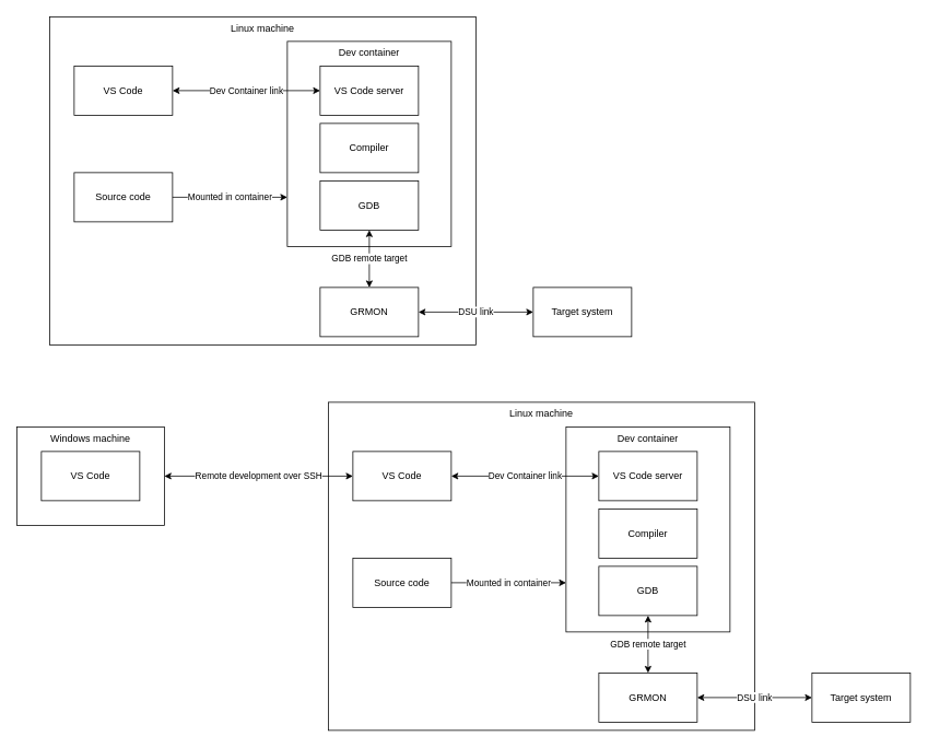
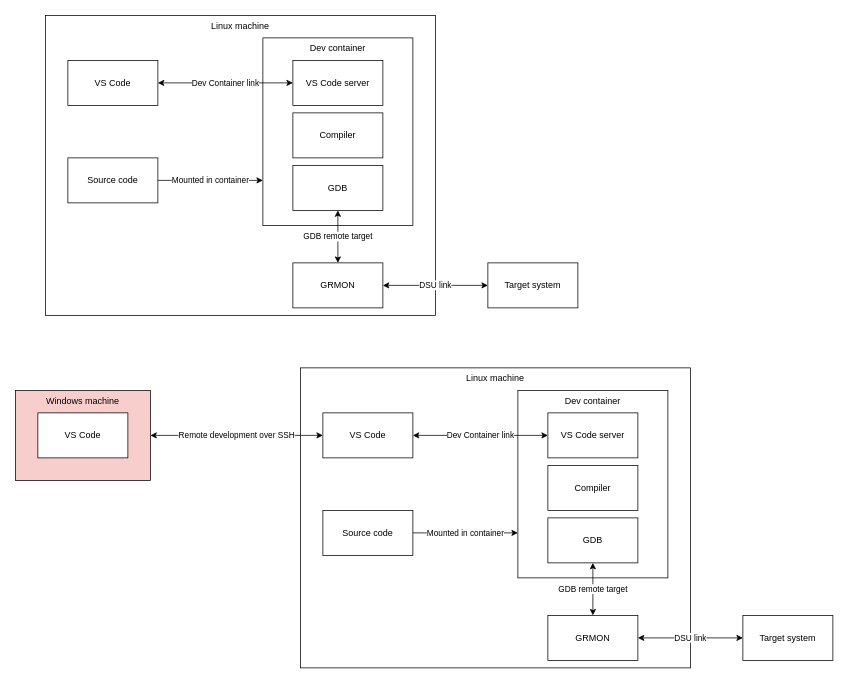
  <mxCell id="0" />
  <mxCell id="1" parent="0" />
  <mxCell id="2" value="Linux machine" style="rounded=0;whiteSpace=wrap;html=1;verticalAlign=top;align=center;" vertex="1" parent="1"><mxGeometry x="60" y="20" width="520" height="400" as="geometry" /></mxCell>
  <mxCell id="3" value="VS Code" style="rounded=0;whiteSpace=wrap;html=1;" vertex="1" parent="1"><mxGeometry x="90" y="80" width="120" height="60" as="geometry" /></mxCell>
  <mxCell id="4" value="GRMON" style="rounded=0;whiteSpace=wrap;html=1;" vertex="1" parent="1"><mxGeometry x="390" y="350" width="120" height="60" as="geometry" /></mxCell>
  <mxCell id="5" value="Source code" style="rounded=0;whiteSpace=wrap;html=1;" vertex="1" parent="1"><mxGeometry x="90" y="210" width="120" height="60" as="geometry" /></mxCell>
  <mxCell id="6" value="Dev container" style="rounded=0;whiteSpace=wrap;html=1;align=center;verticalAlign=top;" vertex="1" parent="1"><mxGeometry x="350" y="50" width="200" height="250" as="geometry" /></mxCell>
  <mxCell id="7" value="DSU link" style="endArrow=classic;startArrow=classic;html=1;rounded=0;exitX=1;exitY=0.5;exitDx=0;exitDy=0;entryX=0;entryY=0.5;entryDx=0;entryDy=0;" edge="1" parent="1" source="4" target="8"><mxGeometry width="50" height="50" relative="1" as="geometry"><mxPoint x="1140" y="420" as="sourcePoint" /><mxPoint x="1190" y="370" as="targetPoint" /></mxGeometry></mxCell>
  <mxCell id="8" value="Target system" style="rounded=0;whiteSpace=wrap;html=1;" vertex="1" parent="1"><mxGeometry x="650" y="350" width="120" height="60" as="geometry" /></mxCell>
- <mxCell id="9" value="Windows machine" style="rounded=0;whiteSpace=wrap;html=1;verticalAlign=top;align=center;" vertex="1" parent="1"><mxGeometry x="20" y="520" width="180" height="120" as="geometry" /></mxCell>
+ <mxCell id="9" value="Windows machine" style="rounded=0;whiteSpace=wrap;html=1;verticalAlign=top;align=center;fillColor=#f8cecc;" vertex="1" parent="1"><mxGeometry x="20" y="520" width="180" height="120" as="geometry" /></mxCell>
  <mxCell id="10" value="VS Code" style="rounded=0;whiteSpace=wrap;html=1;" vertex="1" parent="1"><mxGeometry x="50" y="550" width="120" height="60" as="geometry" /></mxCell>
  <mxCell id="11" value="Compiler" style="rounded=0;whiteSpace=wrap;html=1;" vertex="1" parent="1"><mxGeometry x="390" y="150" width="120" height="60" as="geometry" /></mxCell>
  <mxCell id="12" value="GDB" style="rounded=0;whiteSpace=wrap;html=1;" vertex="1" parent="1"><mxGeometry x="390" y="220" width="120" height="60" as="geometry" /></mxCell>
  <mxCell id="13" value="VS Code server" style="rounded=0;whiteSpace=wrap;html=1;" vertex="1" parent="1"><mxGeometry x="390" y="80" width="120" height="60" as="geometry" /></mxCell>
  <mxCell id="14" value="Dev Container link" style="endArrow=classic;startArrow=classic;html=1;rounded=0;exitX=1;exitY=0.5;exitDx=0;exitDy=0;" edge="1" parent="1" source="3" target="13"><mxGeometry width="50" height="50" relative="1" as="geometry"><mxPoint x="420" y="320" as="sourcePoint" /><mxPoint x="470" y="270" as="targetPoint" /></mxGeometry></mxCell>
  <mxCell id="15" value="Mounted in container" style="endArrow=classic;html=1;rounded=0;exitX=1;exitY=0.5;exitDx=0;exitDy=0;" edge="1" parent="1" source="5"><mxGeometry width="50" height="50" relative="1" as="geometry"><mxPoint x="420" y="320" as="sourcePoint" /><mxPoint x="350" y="240" as="targetPoint" /></mxGeometry></mxCell>
  <mxCell id="16" value="GDB remote target" style="endArrow=classic;startArrow=classic;html=1;rounded=0;" edge="1" parent="1" source="4" target="12"><mxGeometry width="50" height="50" relative="1" as="geometry"><mxPoint x="510" y="400" as="sourcePoint" /><mxPoint x="560" y="350" as="targetPoint" /></mxGeometry></mxCell>
  <mxCell id="17" value="Linux machine" style="rounded=0;whiteSpace=wrap;html=1;verticalAlign=top;align=center;" vertex="1" parent="1"><mxGeometry x="400" y="490" width="520" height="400" as="geometry" /></mxCell>
  <mxCell id="18" value="VS Code" style="rounded=0;whiteSpace=wrap;html=1;" vertex="1" parent="1"><mxGeometry x="430" y="550" width="120" height="60" as="geometry" /></mxCell>
  <mxCell id="19" value="GRMON" style="rounded=0;whiteSpace=wrap;html=1;" vertex="1" parent="1"><mxGeometry x="730" y="820" width="120" height="60" as="geometry" /></mxCell>
  <mxCell id="20" value="Source code" style="rounded=0;whiteSpace=wrap;html=1;" vertex="1" parent="1"><mxGeometry x="430" y="680" width="120" height="60" as="geometry" /></mxCell>
  <mxCell id="21" value="Dev container" style="rounded=0;whiteSpace=wrap;html=1;align=center;verticalAlign=top;" vertex="1" parent="1"><mxGeometry x="690" y="520" width="200" height="250" as="geometry" /></mxCell>
  <mxCell id="22" value="DSU link" style="endArrow=classic;startArrow=classic;html=1;rounded=0;exitX=1;exitY=0.5;exitDx=0;exitDy=0;entryX=0;entryY=0.5;entryDx=0;entryDy=0;" edge="1" parent="1" source="19" target="23"><mxGeometry width="50" height="50" relative="1" as="geometry"><mxPoint x="1480" y="890" as="sourcePoint" /><mxPoint x="1530" y="840" as="targetPoint" /></mxGeometry></mxCell>
  <mxCell id="23" value="Target system" style="rounded=0;whiteSpace=wrap;html=1;" vertex="1" parent="1"><mxGeometry x="990" y="820" width="120" height="60" as="geometry" /></mxCell>
  <mxCell id="24" value="Compiler" style="rounded=0;whiteSpace=wrap;html=1;" vertex="1" parent="1"><mxGeometry x="730" y="620" width="120" height="60" as="geometry" /></mxCell>
  <mxCell id="25" value="GDB" style="rounded=0;whiteSpace=wrap;html=1;" vertex="1" parent="1"><mxGeometry x="730" y="690" width="120" height="60" as="geometry" /></mxCell>
  <mxCell id="26" value="VS Code server" style="rounded=0;whiteSpace=wrap;html=1;" vertex="1" parent="1"><mxGeometry x="730" y="550" width="120" height="60" as="geometry" /></mxCell>
  <mxCell id="27" value="Dev Container link" style="endArrow=classic;startArrow=classic;html=1;rounded=0;exitX=1;exitY=0.5;exitDx=0;exitDy=0;" edge="1" parent="1" source="18" target="26"><mxGeometry width="50" height="50" relative="1" as="geometry"><mxPoint x="760" y="790" as="sourcePoint" /><mxPoint x="810" y="740" as="targetPoint" /></mxGeometry></mxCell>
  <mxCell id="28" value="Mounted in container" style="endArrow=classic;html=1;rounded=0;exitX=1;exitY=0.5;exitDx=0;exitDy=0;" edge="1" parent="1" source="20"><mxGeometry width="50" height="50" relative="1" as="geometry"><mxPoint x="760" y="790" as="sourcePoint" /><mxPoint x="690" y="710" as="targetPoint" /></mxGeometry></mxCell>
  <mxCell id="29" value="GDB remote target" style="endArrow=classic;startArrow=classic;html=1;rounded=0;" edge="1" parent="1" source="19" target="25"><mxGeometry width="50" height="50" relative="1" as="geometry"><mxPoint x="850" y="870" as="sourcePoint" /><mxPoint x="900" y="820" as="targetPoint" /></mxGeometry></mxCell>
  <mxCell id="30" value="Remote development over SSH" style="endArrow=classic;startArrow=classic;html=1;rounded=0;exitX=1;exitY=0.5;exitDx=0;exitDy=0;" edge="1" parent="1" source="9"><mxGeometry width="50" height="50" relative="1" as="geometry"><mxPoint x="230" y="579.5" as="sourcePoint" /><mxPoint x="430" y="580" as="targetPoint" /></mxGeometry></mxCell>
